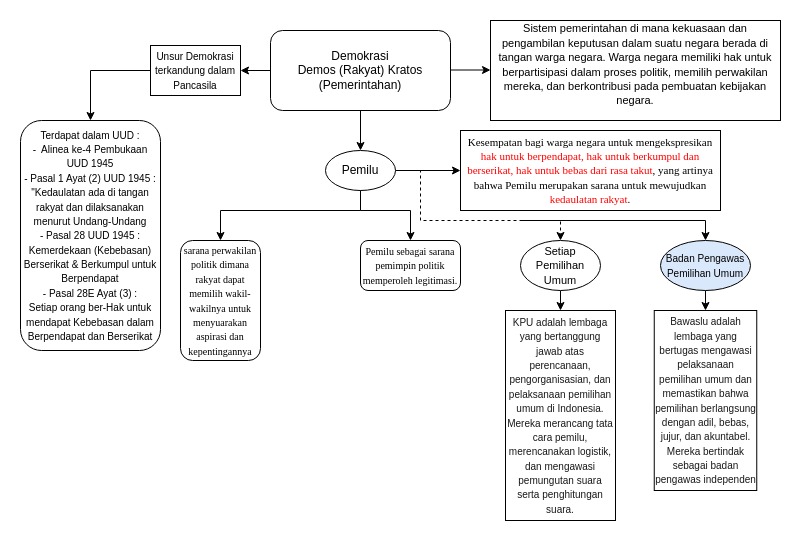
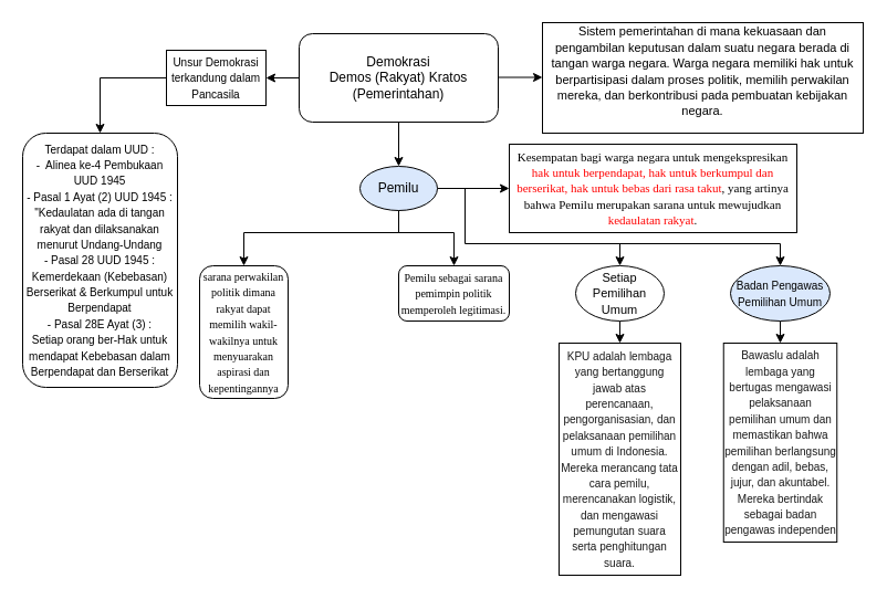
  <mxCell id="0" />
  <mxCell id="1" parent="0" />
  <mxCell id="2" style="edgeStyle=orthogonalEdgeStyle;rounded=0;orthogonalLoop=1;jettySize=auto;html=1;exitX=0;exitY=0.5;exitDx=0;exitDy=0;" edge="1" parent="1" source="3"><mxGeometry relative="1" as="geometry"><mxPoint x="240" y="70.207" as="targetPoint" /></mxGeometry></mxCell>
  <mxCell id="3" value="Demokrasi&lt;br&gt;Demos (Rakyat) Kratos (Pemerintahan)&lt;br&gt;" style="rounded=1;whiteSpace=wrap;html=1;" vertex="1" parent="1"><mxGeometry x="270" y="30" width="180" height="80" as="geometry" /></mxCell>
  <mxCell id="4" value="" style="endArrow=classic;html=1;rounded=0;" edge="1" parent="1"><mxGeometry width="50" height="50" relative="1" as="geometry"><mxPoint x="450" y="69.5" as="sourcePoint" /><mxPoint x="490" y="69.5" as="targetPoint" /></mxGeometry></mxCell>
  <mxCell id="5" value="&lt;p style=&quot;line-height:1.2;text-align: justify;margin-top:0pt;margin-bottom:0pt;&quot; dir=&quot;ltr&quot;&gt;&lt;/p&gt;&lt;div&gt;&lt;/div&gt;&lt;span style=&quot;font-family: Arial, sans-serif; background-color: transparent; font-variant-numeric: normal; font-variant-east-asian: normal; font-variant-alternates: normal; font-variant-position: normal; vertical-align: baseline;&quot;&gt;&lt;font style=&quot;font-size: 11px;&quot;&gt;Sistem pemerintahan di mana kekuasaan dan pengambilan keputusan dalam suatu negara berada di tangan warga negara. Warga negara memiliki hak untuk berpartisipasi dalam proses politik, memilih perwakilan mereka, dan berkontribusi pada pembuatan kebijakan negara.&lt;/font&gt;&lt;/span&gt;&lt;p&gt;&lt;/p&gt;&lt;span id=&quot;docs-internal-guid-f88d4b03-7fff-e742-5f2c-cb4b65c643af&quot;&gt;&lt;/span&gt;" style="rounded=0;whiteSpace=wrap;html=1;" vertex="1" parent="1"><mxGeometry x="490" width="290" height="100" as="geometry" y="20" /></mxCell>
  <mxCell id="6" value="" style="endArrow=classic;html=1;rounded=0;" edge="1" parent="1"><mxGeometry width="50" height="50" relative="1" as="geometry"><mxPoint x="360" y="110" as="sourcePoint" /><mxPoint x="360" y="150" as="targetPoint" /></mxGeometry></mxCell>
  <mxCell id="7" style="edgeStyle=orthogonalEdgeStyle;rounded=0;orthogonalLoop=1;jettySize=auto;html=1;entryX=0;entryY=0.5;entryDx=0;entryDy=0;" edge="1" parent="1" source="10" target="12"><mxGeometry relative="1" as="geometry"><mxPoint x="455" y="190" as="targetPoint" /></mxGeometry></mxCell>
  <mxCell id="8" style="edgeStyle=orthogonalEdgeStyle;rounded=0;orthogonalLoop=1;jettySize=auto;html=1;exitX=0.5;exitY=1;exitDx=0;exitDy=0;" edge="1" parent="1" source="10"><mxGeometry relative="1" as="geometry"><mxPoint x="410" y="240" as="targetPoint" /><Array as="points"><mxPoint x="360" y="210" /><mxPoint x="410" y="210" /></Array></mxGeometry></mxCell>
- <mxCell id="9" style="edgeStyle=orthogonalEdgeStyle;rounded=0;orthogonalLoop=1;jettySize=auto;html=1;exitX=1;exitY=0.5;exitDx=0;exitDy=0;entryX=0.5;entryY=0;entryDx=0;entryDy=0;dashed=1;" edge="1" parent="1" source="10" target="19"><mxGeometry relative="1" as="geometry"><mxPoint x="520" y="240" as="targetPoint" /><Array as="points"><mxPoint x="420" y="170" /><mxPoint x="420" y="220" /><mxPoint x="560" y="220" /></Array></mxGeometry></mxCell>
- <mxCell id="10" value="Pemilu" style="ellipse;whiteSpace=wrap;html=1;" vertex="1" parent="1"><mxGeometry x="325" y="150" width="70" height="40" as="geometry" /></mxCell>
+ <mxCell id="9" style="edgeStyle=orthogonalEdgeStyle;rounded=0;orthogonalLoop=1;jettySize=auto;html=1;exitX=1;exitY=0.5;exitDx=0;exitDy=0;entryX=0.5;entryY=0;entryDx=0;entryDy=0;" edge="1" parent="1" source="10" target="19"><mxGeometry relative="1" as="geometry"><mxPoint x="520" y="240" as="targetPoint" /><Array as="points"><mxPoint x="420" y="170" /><mxPoint x="420" y="220" /><mxPoint x="560" y="220" /></Array></mxGeometry></mxCell>
+ <mxCell id="10" value="Pemilu" style="ellipse;whiteSpace=wrap;html=1;fillColor=#dae8fc;" vertex="1" parent="1"><mxGeometry x="325" y="150" width="70" height="40" as="geometry" /></mxCell>
  <mxCell id="11" value="" style="endArrow=classic;html=1;rounded=0;exitX=0.5;exitY=1;exitDx=0;exitDy=0;entryX=0.5;entryY=0;entryDx=0;entryDy=0;" edge="1" parent="1" source="10" target="13"><mxGeometry width="50" height="50" relative="1" as="geometry"><mxPoint x="270" y="190" as="sourcePoint" /><mxPoint x="190.5" y="220" as="targetPoint" /><Array as="points"><mxPoint x="360" y="210" /><mxPoint x="220" y="210" /></Array></mxGeometry></mxCell>
  <mxCell id="12" value="&lt;font style=&quot;&quot;&gt;&lt;font style=&quot;font-size: 11px;&quot;&gt;&lt;b id=&quot;docs-internal-guid-8512b953-7fff-637d-4831-09bb26a66fec&quot; style=&quot;font-weight: normal;&quot;&gt;&lt;span style=&quot;font-family: Narkisim; color: rgb(0, 0, 0); background-color: transparent; font-weight: 400; font-style: normal; font-variant: normal; text-decoration: none; vertical-align: baseline;&quot;&gt;Kesempatan bagi warga negara untuk mengekspresikan &lt;/span&gt;&lt;span style=&quot;font-family: Narkisim; color: rgb(255, 0, 0); background-color: transparent; font-weight: 400; font-style: normal; font-variant: normal; text-decoration: none; vertical-align: baseline;&quot;&gt;hak untuk berpendapat, hak untuk berkumpul dan berserikat, hak untuk bebas dari rasa takut&lt;/span&gt;&lt;span style=&quot;font-family: Narkisim; color: rgb(0, 0, 0); background-color: transparent; font-weight: 400; font-style: normal; font-variant: normal; text-decoration: none; vertical-align: baseline;&quot;&gt;, yang artinya bahwa Pemilu merupakan sarana untuk mewujudkan &lt;/span&gt;&lt;span style=&quot;font-family: Narkisim; color: rgb(255, 0, 0); background-color: transparent; font-weight: 400; font-style: normal; font-variant: normal; text-decoration: none; vertical-align: baseline;&quot;&gt;kedaulatan rakyat&lt;/span&gt;&lt;span style=&quot;font-family: Narkisim; color: rgb(0, 0, 0); background-color: transparent; font-weight: 400; font-style: normal; font-variant: normal; text-decoration: none; vertical-align: baseline;&quot;&gt;.&lt;/span&gt;&lt;/b&gt;&lt;/font&gt;&lt;br&gt;&lt;/font&gt;" style="rounded=0;whiteSpace=wrap;html=1;" vertex="1" parent="1"><mxGeometry x="460" y="130" width="260" height="80" as="geometry" /></mxCell>
  <mxCell id="13" value="&lt;font style=&quot;&quot;&gt;&lt;font style=&quot;font-size: 10px;&quot;&gt;&lt;b id=&quot;docs-internal-guid-9110bd9b-7fff-330d-d7f6-1b1bdb247be8&quot; style=&quot;font-weight: normal;&quot;&gt;&lt;span style=&quot;font-family: Narkisim; color: rgb(0, 0, 0); background-color: transparent; font-weight: 400; font-style: normal; font-variant: normal; text-decoration: none; vertical-align: baseline;&quot;&gt;sarana perwakilan politik dimana rakyat dapat memilih wakil-wakilnya untuk menyuarakan aspirasi dan kepentingannya&lt;/span&gt;&lt;/b&gt;&lt;/font&gt;&lt;br&gt;&lt;/font&gt;" style="rounded=1;whiteSpace=wrap;html=1;" vertex="1" parent="1"><mxGeometry x="180" y="240" width="80" height="120" as="geometry" /></mxCell>
  <mxCell id="14" style="edgeStyle=orthogonalEdgeStyle;rounded=0;orthogonalLoop=1;jettySize=auto;html=1;exitX=0;exitY=0.5;exitDx=0;exitDy=0;entryX=0.5;entryY=0;entryDx=0;entryDy=0;" edge="1" parent="1" source="15" target="16"><mxGeometry relative="1" as="geometry"><mxPoint x="110" y="80" as="targetPoint" /><Array as="points"><mxPoint x="90" y="70" /></Array></mxGeometry></mxCell>
  <mxCell id="15" value="&lt;font style=&quot;font-size: 10px;&quot;&gt;Unsur Demokrasi terkandung dalam Pancasila&lt;/font&gt;" style="rounded=0;whiteSpace=wrap;html=1;" vertex="1" parent="1"><mxGeometry x="150" y="45" width="90" height="50" as="geometry" /></mxCell>
  <mxCell id="16" value="&lt;font style=&quot;font-size: 10px;&quot;&gt;Terdapat dalam UUD :&lt;br&gt;-&amp;nbsp; Alinea ke-4 Pembukaan UUD 1945&lt;br&gt;- Pasal 1 Ayat (2) UUD 1945 : &quot;Kedaulatan ada di tangan rakyat dan dilaksanakan menurut Undang-Undang&lt;br&gt;- Pasal 28 UUD 1945 :&lt;br&gt;Kemerdekaan (Kebebasan) Berserikat &amp;amp; Berkumpul untuk Berpendapat&lt;br&gt;- Pasal 28E Ayat (3) :&lt;br&gt;Setiap orang ber-Hak untuk mendapat Kebebasan dalam Berpendapat dan Berserikat&lt;br&gt;&lt;/font&gt;" style="rounded=1;whiteSpace=wrap;html=1;" vertex="1" parent="1"><mxGeometry x="20" y="120" width="140" height="230" as="geometry" /></mxCell>
  <mxCell id="17" value="&lt;font style=&quot;font-size: 10px;&quot;&gt;&lt;b id=&quot;docs-internal-guid-514893dc-7fff-3c5f-b15b-3921a4878f30&quot; style=&quot;font-weight:normal;&quot;&gt;&lt;span style=&quot;font-family: Narkisim; color: rgb(0, 0, 0); background-color: transparent; font-weight: 400; font-style: normal; font-variant: normal; text-decoration: none; vertical-align: baseline;&quot;&gt;Pemilu sebagai sarana pemimpin politik memperoleh legitimasi.&lt;/span&gt;&lt;/b&gt;&lt;br&gt;&lt;/font&gt;" style="rounded=1;whiteSpace=wrap;html=1;" vertex="1" parent="1"><mxGeometry x="360" y="240" width="100" height="50" as="geometry" /></mxCell>
  <mxCell id="18" style="edgeStyle=orthogonalEdgeStyle;rounded=0;orthogonalLoop=1;jettySize=auto;html=1;exitX=0.5;exitY=1;exitDx=0;exitDy=0;entryX=0.5;entryY=0;entryDx=0;entryDy=0;" edge="1" parent="1" source="19" target="23"><mxGeometry relative="1" as="geometry" /></mxCell>
  <mxCell id="19" value="&lt;font style=&quot;font-size: 11px;&quot;&gt;Setiap &lt;/font&gt;&lt;font style=&quot;font-size: 11px;&quot;&gt;Pemilihan &lt;/font&gt;&lt;font style=&quot;font-size: 11px;&quot;&gt;Umum&lt;/font&gt;" style="ellipse;whiteSpace=wrap;html=1;" vertex="1" parent="1"><mxGeometry x="520" y="240" width="80" height="50" as="geometry" /></mxCell>
  <mxCell id="20" style="edgeStyle=orthogonalEdgeStyle;rounded=0;orthogonalLoop=1;jettySize=auto;html=1;exitX=0.5;exitY=1;exitDx=0;exitDy=0;entryX=0.5;entryY=0;entryDx=0;entryDy=0;" edge="1" parent="1" source="21" target="24"><mxGeometry relative="1" as="geometry" /></mxCell>
  <mxCell id="21" value="&lt;font style=&quot;font-size: 10px;&quot;&gt;Badan Pengawas Pemilihan Umum&lt;/font&gt;" style="ellipse;whiteSpace=wrap;html=1;fillColor=#dae8fc;" vertex="1" parent="1"><mxGeometry x="660" y="240" width="90" height="50" as="geometry" /></mxCell>
  <mxCell id="22" value="" style="endArrow=classic;html=1;rounded=0;entryX=0.5;entryY=0;entryDx=0;entryDy=0;" edge="1" parent="1" target="21"><mxGeometry width="50" height="50" relative="1" as="geometry"><mxPoint x="520" y="220" as="sourcePoint" /><mxPoint x="450" y="210" as="targetPoint" /><Array as="points"><mxPoint x="705" y="220" /></Array></mxGeometry></mxCell>
  <mxCell id="23" value="&lt;font style=&quot;font-size: 10px;&quot;&gt;&lt;b id=&quot;docs-internal-guid-68b93497-7fff-dd27-ce5c-78cffe38ca2b&quot; style=&quot;font-weight:normal;&quot;&gt;&lt;span style=&quot;font-family: Arial, sans-serif; color: rgb(25, 25, 25); background-color: transparent; font-weight: 400; font-style: normal; font-variant: normal; text-decoration: none; vertical-align: baseline;&quot;&gt;KPU adalah lembaga yang bertanggung jawab atas perencanaan, pengorganisasian, dan pelaksanaan pemilihan umum di Indonesia. Mereka merancang tata cara pemilu, merencanakan logistik, dan mengawasi pemungutan suara serta penghitungan suara.&lt;/span&gt;&lt;/b&gt;&lt;br&gt;&lt;/font&gt;" style="rounded=0;whiteSpace=wrap;html=1;" vertex="1" parent="1"><mxGeometry x="505" y="310" width="110" height="210" as="geometry" /></mxCell>
  <mxCell id="24" value="&lt;font style=&quot;font-size: 10px;&quot;&gt;&lt;b id=&quot;docs-internal-guid-aced689b-7fff-b852-f490-ddd3e35f9ec3&quot; style=&quot;font-weight:normal;&quot;&gt;&lt;span style=&quot;font-family: Arial, sans-serif; color: rgb(25, 25, 25); background-color: transparent; font-weight: 400; font-style: normal; font-variant: normal; text-decoration: none; vertical-align: baseline;&quot;&gt;Bawaslu adalah lembaga yang bertugas mengawasi pelaksanaan pemilihan umum dan memastikan bahwa pemilihan berlangsung dengan adil, bebas, jujur, dan akuntabel. Mereka bertindak sebagai badan pengawas independen&lt;/span&gt;&lt;/b&gt;&lt;br&gt;&lt;/font&gt;" style="rounded=0;whiteSpace=wrap;html=1;" vertex="1" parent="1"><mxGeometry x="653.75" y="310" width="102.5" height="180" as="geometry" /></mxCell>
